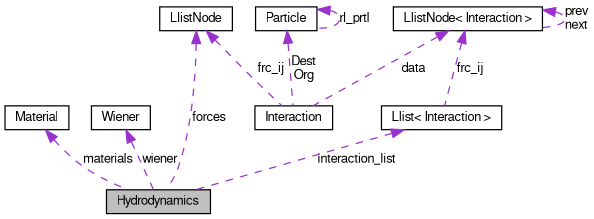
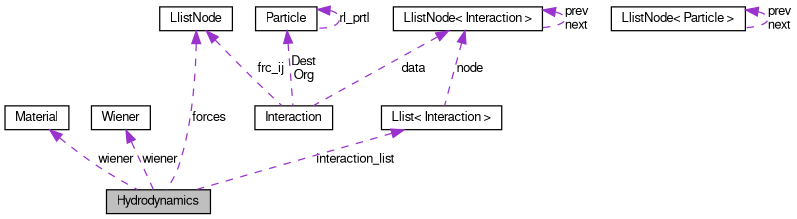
  digraph {
    node [color=black fillcolor=white fontname=FreeSans fontsize=10 shape=record style=filled]
    edge [color=darkorchid3 dir=back fontname=FreeSans fontsize=10 labelfontname=FreeSans labelfontsize=10 style=dashed]
    n1 [fillcolor=grey75 fontcolor=black height=0.2 label=Hydrodynamics width=0.4]
    n2 [height=0.2 label=Material width=0.4]
    n3 [height=0.2 label=Particle width=0.4]
    n4 [height=0.2 label=Interaction width=0.4]
    n5 [height=0.2 label=Wiener width=0.4]
    n6 [height=0.2 label=LlistNode width=0.4]
    n7 [height=0.2 label="Llist\< Interaction \>" width=0.4]
    n8 [height=0.2 label="LlistNode\< Interaction \>" width=0.4]
-   n2 -> n1 [label=materials]
+   n9 [height=0.2 label="LlistNode\< Particle \>" width=0.4]
+   n2 -> n1 [label=wiener]
    n3 -> n3 [label=rl_prtl]
    n3 -> n4 [label="Dest\nOrg"]
    n5 -> n1 [label=wiener]
    n6 -> n1 [label=forces]
    n6 -> n4 [label=frc_ij]
    n7 -> n1 [label=interaction_list]
    n8 -> n4 [label=data]
-   n8 -> n7 [label=frc_ij]
+   n8 -> n7 [label="node"]
    n8 -> n8 [label="prev\nnext"]
+   n9 -> n9 [label="prev\nnext"]
  }
